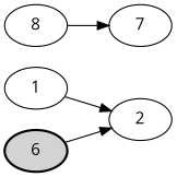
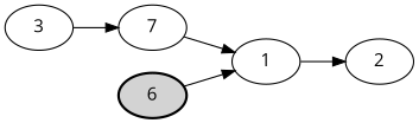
  digraph {
    fontname="Open Sans"
    rankdir=LR
    node [fontname="Open Sans"]
    edge [fontname="Open Sans"]
    1
    2
    n3 [label=7]
-   3 [label=8]
+   3
    6 [penwidth=2 style=filled]
    1 -> 2
+   n3 -> 1
    3 -> n3
-   6 -> 2
+   6 -> 1
  }
